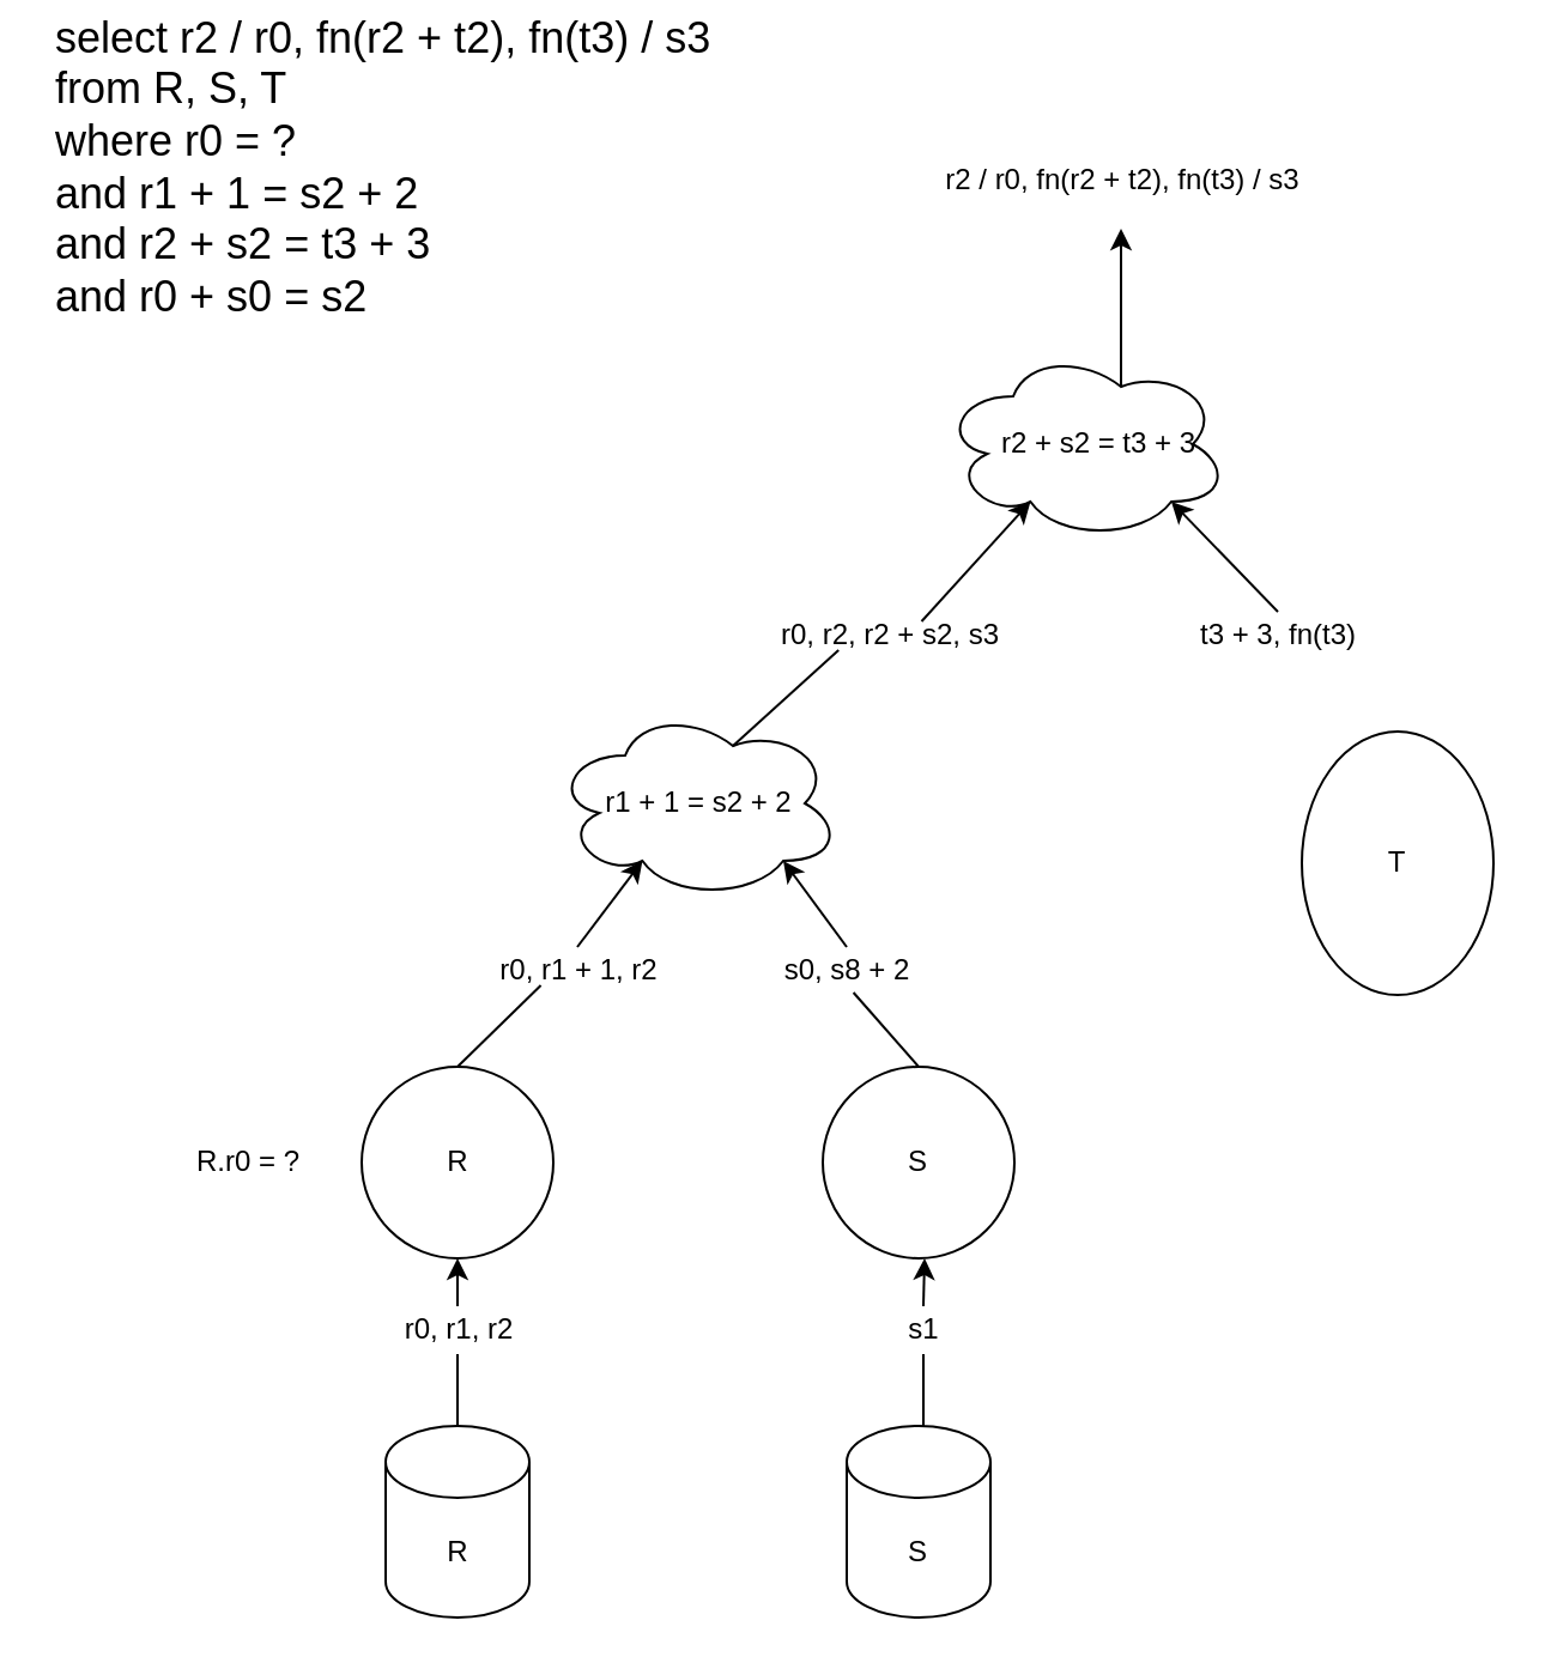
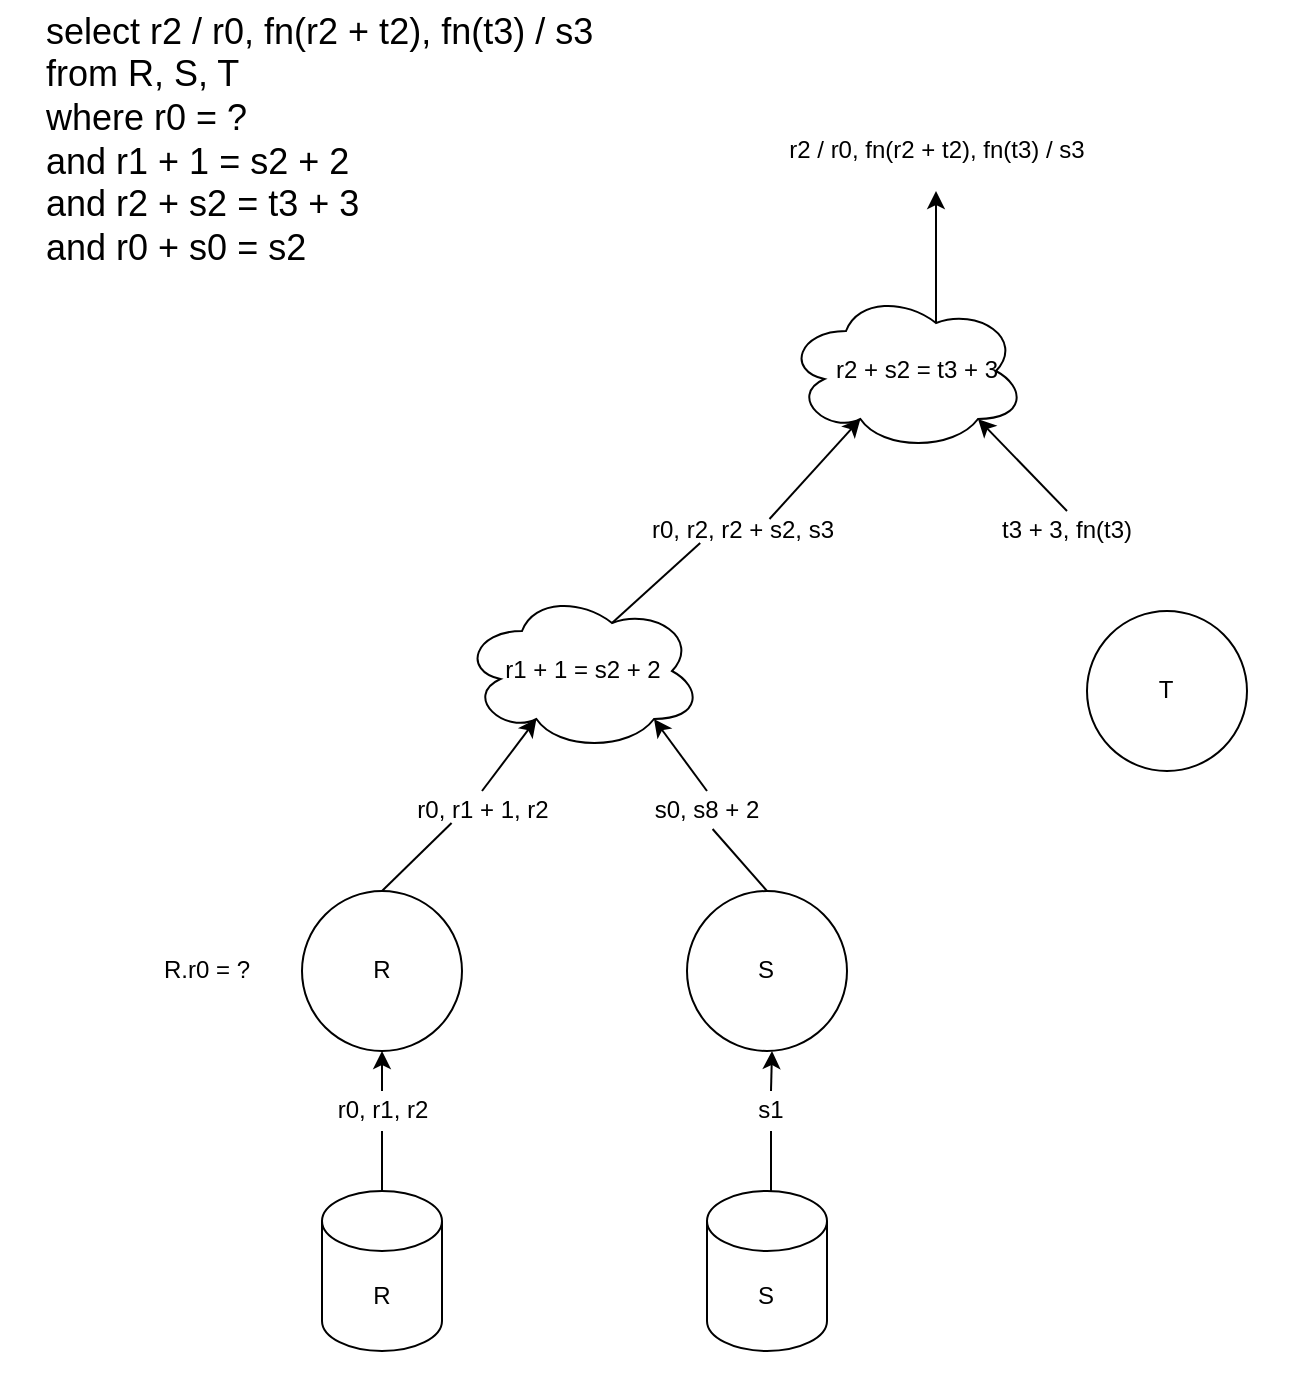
  <mxCell id="0" />
  <mxCell id="1" parent="0" />
  <mxCell id="2" style="edgeStyle=orthogonalEdgeStyle;rounded=0;orthogonalLoop=1;jettySize=auto;html=1;exitX=0.5;exitY=0;exitDx=0;exitDy=0;exitPerimeter=0;fontSize=12;entryX=0.5;entryY=1;entryDx=0;entryDy=0;startArrow=none;" parent="1" source="20" target="5" edge="1"><mxGeometry relative="1" as="geometry"><mxPoint x="120.5" y="825" as="targetPoint" /></mxGeometry></mxCell>
  <mxCell id="3" value="&lt;span style=&quot;font-size: 18px&quot;&gt;select r2 / r0, fn(r2 + t2), fn(t3) / s3&lt;br&gt;from R, S, T &lt;br&gt;where r0 = ? &lt;br&gt;and r1 + 1 = s2 + 2 &lt;br&gt;and r2 + s2 = t3 + 3&lt;br&gt;and r0 + s0 = s2&lt;br&gt;&lt;/span&gt;" style="text;html=1;resizable=0;autosize=1;align=left;verticalAlign=middle;points=[];fillColor=none;strokeColor=none;rounded=0;" parent="1" vertex="1"><mxGeometry x="20.5" y="20" width="290" height="100" as="geometry" /></mxCell>
  <mxCell id="4" value="R" style="shape=cylinder3;whiteSpace=wrap;html=1;boundedLbl=1;backgroundOutline=1;size=15;fontSize=12;" parent="1" vertex="1"><mxGeometry x="160.5" y="595" width="60" height="80" as="geometry" /></mxCell>
  <mxCell id="5" value="R" style="ellipse;whiteSpace=wrap;html=1;aspect=fixed;" parent="1" vertex="1"><mxGeometry x="150.5" y="445" width="80" height="80" as="geometry" /></mxCell>
  <mxCell id="6" value="S" style="ellipse;whiteSpace=wrap;html=1;aspect=fixed;" parent="1" vertex="1"><mxGeometry x="343" y="445" width="80" height="80" as="geometry" /></mxCell>
- <mxCell id="7" value="T" style="ellipse;whiteSpace=wrap;html=1;aspect=fixed;" parent="1" vertex="1"><mxGeometry x="543" y="305" width="80" height="110" as="geometry" /></mxCell>
+ <mxCell id="7" value="T" style="ellipse;whiteSpace=wrap;html=1;aspect=fixed;" parent="1" vertex="1"><mxGeometry x="543" y="305" width="80" height="80" as="geometry" /></mxCell>
  <mxCell id="8" value="R.r0 = ?" style="text;html=1;align=center;verticalAlign=middle;resizable=0;points=[];autosize=1;strokeColor=none;fillColor=none;" parent="1" vertex="1"><mxGeometry x="73" y="475" width="60" height="20" as="geometry" /></mxCell>
  <mxCell id="9" value="" style="ellipse;shape=cloud;whiteSpace=wrap;html=1;" parent="1" vertex="1"><mxGeometry x="230.5" y="295" width="120" height="80" as="geometry" /></mxCell>
  <mxCell id="10" value="r1 + 1 = s2 + 2" style="text;html=1;align=center;verticalAlign=middle;resizable=0;points=[];autosize=1;strokeColor=none;fillColor=none;" parent="1" vertex="1"><mxGeometry x="245.5" y="325" width="90" height="20" as="geometry" /></mxCell>
  <mxCell id="11" value="" style="endArrow=classic;html=1;rounded=0;exitX=0.5;exitY=0;exitDx=0;exitDy=0;entryX=0.31;entryY=0.8;entryDx=0;entryDy=0;entryPerimeter=0;startArrow=none;" parent="1" source="18" target="9" edge="1"><mxGeometry width="50" height="50" relative="1" as="geometry"><mxPoint x="492.5" y="365" as="sourcePoint" /><mxPoint x="542.5" y="315" as="targetPoint" /></mxGeometry></mxCell>
  <mxCell id="12" value="" style="endArrow=classic;html=1;rounded=0;exitX=0.5;exitY=0;exitDx=0;exitDy=0;entryX=0.8;entryY=0.8;entryDx=0;entryDy=0;entryPerimeter=0;startArrow=none;" parent="1" source="22" target="9" edge="1"><mxGeometry width="50" height="50" relative="1" as="geometry"><mxPoint x="200.5" y="455" as="sourcePoint" /><mxPoint x="269.402" y="379.208" as="targetPoint" /></mxGeometry></mxCell>
  <mxCell id="13" value="" style="ellipse;shape=cloud;whiteSpace=wrap;html=1;" parent="1" vertex="1"><mxGeometry x="392.5" y="145" width="120" height="80" as="geometry" /></mxCell>
  <mxCell id="14" value="r2 + s2 = t3 + 3" style="text;html=1;align=center;verticalAlign=middle;resizable=0;points=[];autosize=1;strokeColor=none;fillColor=none;" parent="1" vertex="1"><mxGeometry x="407.5" y="175" width="100" height="20" as="geometry" /></mxCell>
  <mxCell id="15" value="" style="endArrow=classic;html=1;rounded=0;exitX=0.625;exitY=0.2;exitDx=0;exitDy=0;entryX=0.31;entryY=0.8;entryDx=0;entryDy=0;entryPerimeter=0;exitPerimeter=0;startArrow=none;" parent="1" source="28" target="13" edge="1"><mxGeometry width="50" height="50" relative="1" as="geometry"><mxPoint x="200.5" y="455" as="sourcePoint" /><mxPoint x="277.7" y="369" as="targetPoint" /></mxGeometry></mxCell>
  <mxCell id="16" value="" style="endArrow=classic;html=1;rounded=0;exitX=0.5;exitY=0;exitDx=0;exitDy=0;entryX=0.8;entryY=0.8;entryDx=0;entryDy=0;entryPerimeter=0;startArrow=none;" parent="1" source="30" target="13" edge="1"><mxGeometry width="50" height="50" relative="1" as="geometry"><mxPoint x="315.5" y="321" as="sourcePoint" /><mxPoint x="439.7" y="219" as="targetPoint" /></mxGeometry></mxCell>
  <mxCell id="17" value="" style="endArrow=classic;html=1;rounded=0;exitX=0.625;exitY=0.2;exitDx=0;exitDy=0;exitPerimeter=0;" parent="1" source="13" edge="1"><mxGeometry width="50" height="50" relative="1" as="geometry"><mxPoint x="575.5" y="355" as="sourcePoint" /><mxPoint x="467.5" y="95" as="targetPoint" /></mxGeometry></mxCell>
  <mxCell id="18" value="r0, r1 + 1, r2" style="text;html=1;align=center;verticalAlign=middle;resizable=0;points=[];autosize=1;strokeColor=none;fillColor=none;" parent="1" vertex="1"><mxGeometry x="200.5" y="395" width="80" height="20" as="geometry" /></mxCell>
  <mxCell id="19" value="" style="endArrow=none;html=1;rounded=0;exitX=0.5;exitY=0;exitDx=0;exitDy=0;entryX=0.31;entryY=0.8;entryDx=0;entryDy=0;entryPerimeter=0;" parent="1" source="5" target="18" edge="1"><mxGeometry width="50" height="50" relative="1" as="geometry"><mxPoint x="190.5" y="445" as="sourcePoint" /><mxPoint x="267.7" y="359" as="targetPoint" /></mxGeometry></mxCell>
  <mxCell id="20" value="r0, r1, r2" style="text;html=1;align=center;verticalAlign=middle;resizable=0;points=[];autosize=1;strokeColor=none;fillColor=none;" parent="1" vertex="1"><mxGeometry x="160.5" y="545" width="60" height="20" as="geometry" /></mxCell>
  <mxCell id="21" value="" style="edgeStyle=orthogonalEdgeStyle;rounded=0;orthogonalLoop=1;jettySize=auto;html=1;exitX=0.5;exitY=0;exitDx=0;exitDy=0;exitPerimeter=0;fontSize=12;entryX=0.5;entryY=1;entryDx=0;entryDy=0;endArrow=none;" parent="1" source="4" target="20" edge="1"><mxGeometry relative="1" as="geometry"><mxPoint x="190.5" y="595" as="sourcePoint" /><mxPoint x="190.5" y="525" as="targetPoint" /></mxGeometry></mxCell>
  <mxCell id="22" value="s0, s8 + 2" style="text;html=1;align=center;verticalAlign=middle;resizable=0;points=[];autosize=1;strokeColor=none;fillColor=none;" parent="1" vertex="1"><mxGeometry x="318" y="395" width="70" height="20" as="geometry" /></mxCell>
  <mxCell id="23" value="" style="endArrow=none;html=1;rounded=0;exitX=0.5;exitY=0;exitDx=0;exitDy=0;entryX=0.54;entryY=0.95;entryDx=0;entryDy=0;entryPerimeter=0;" parent="1" source="6" target="22" edge="1"><mxGeometry width="50" height="50" relative="1" as="geometry"><mxPoint x="380.5" y="445" as="sourcePoint" /><mxPoint x="326.5" y="359" as="targetPoint" /></mxGeometry></mxCell>
  <mxCell id="24" value="S" style="shape=cylinder3;whiteSpace=wrap;html=1;boundedLbl=1;backgroundOutline=1;size=15;fontSize=12;" parent="1" vertex="1"><mxGeometry x="353" y="595" width="60" height="80" as="geometry" /></mxCell>
  <mxCell id="25" style="edgeStyle=orthogonalEdgeStyle;rounded=0;orthogonalLoop=1;jettySize=auto;html=1;exitX=0.5;exitY=0;exitDx=0;exitDy=0;exitPerimeter=0;fontSize=12;startArrow=none;" parent="1" source="26" edge="1"><mxGeometry relative="1" as="geometry"><mxPoint x="385.5" y="525" as="targetPoint" /></mxGeometry></mxCell>
  <mxCell id="26" value="s1" style="text;html=1;align=center;verticalAlign=middle;resizable=0;points=[];autosize=1;strokeColor=none;fillColor=none;" parent="1" vertex="1"><mxGeometry x="370" y="545" width="30" height="20" as="geometry" /></mxCell>
  <mxCell id="27" value="" style="edgeStyle=orthogonalEdgeStyle;rounded=0;orthogonalLoop=1;jettySize=auto;html=1;exitX=0.5;exitY=0;exitDx=0;exitDy=0;exitPerimeter=0;fontSize=12;entryX=0.5;entryY=1;entryDx=0;entryDy=0;endArrow=none;" parent="1" target="26" edge="1"><mxGeometry relative="1" as="geometry"><mxPoint x="385" y="595" as="sourcePoint" /><mxPoint x="385" y="525" as="targetPoint" /></mxGeometry></mxCell>
  <mxCell id="28" value="r0, r2, r2 + s2, s3" style="text;html=1;align=center;verticalAlign=middle;resizable=0;points=[];autosize=1;strokeColor=none;fillColor=none;" parent="1" vertex="1"><mxGeometry x="315.5" y="255" width="110" height="20" as="geometry" /></mxCell>
  <mxCell id="29" value="" style="endArrow=none;html=1;rounded=0;exitX=0.625;exitY=0.2;exitDx=0;exitDy=0;entryX=0.31;entryY=0.8;entryDx=0;entryDy=0;entryPerimeter=0;exitPerimeter=0;" parent="1" source="9" target="28" edge="1"><mxGeometry width="50" height="50" relative="1" as="geometry"><mxPoint x="305.5" y="311" as="sourcePoint" /><mxPoint x="429.7" y="209" as="targetPoint" /></mxGeometry></mxCell>
  <mxCell id="30" value="t3 + 3, fn(t3)" style="text;html=1;align=center;verticalAlign=middle;resizable=0;points=[];autosize=1;strokeColor=none;fillColor=none;" parent="1" vertex="1"><mxGeometry x="493" y="255" width="80" height="20" as="geometry" /></mxCell>
  <mxCell id="31" value="r2 / r0, fn(r2 + t2), fn(t3) / s3" style="text;html=1;align=center;verticalAlign=middle;resizable=0;points=[];autosize=1;strokeColor=none;fillColor=none;" parent="1" vertex="1"><mxGeometry x="388" y="65" width="160" height="20" as="geometry" /></mxCell>
